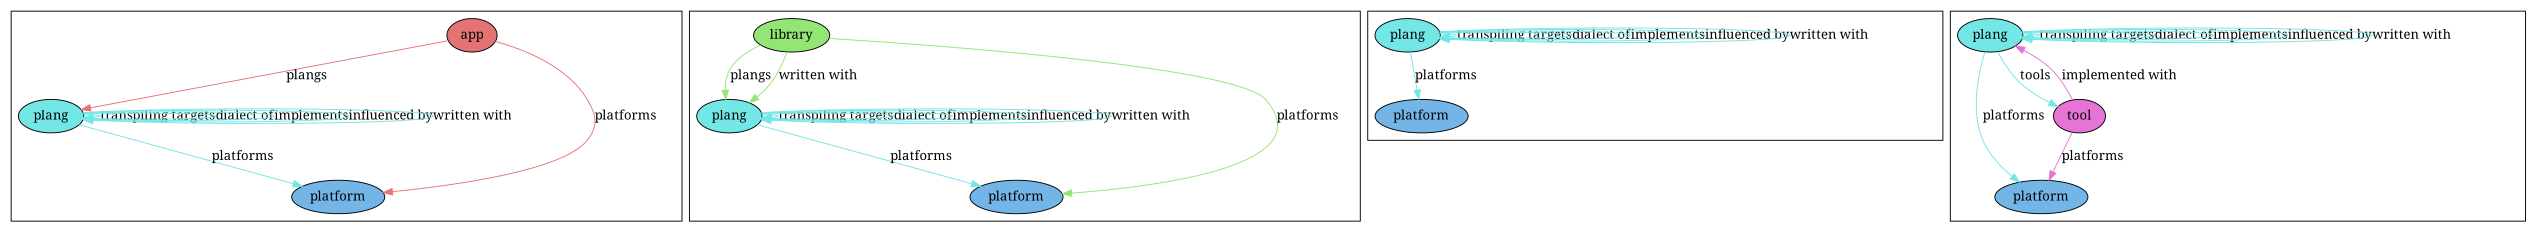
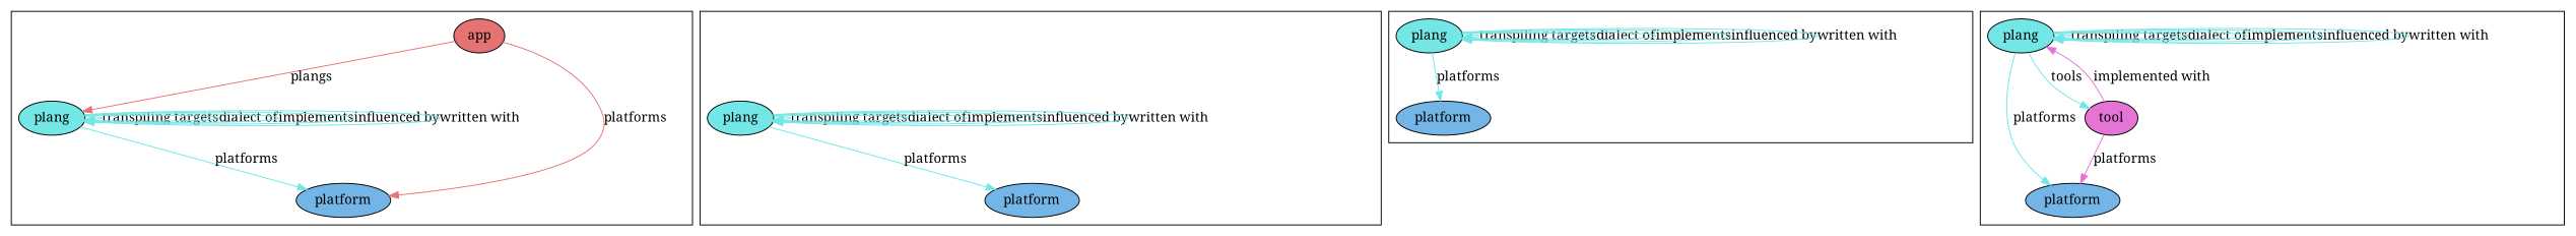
  digraph {
    fontname="Noto Serif"
    node [fillcolor="0.5 0.5 0.9" fontcolor=black fontname="Noto Serif" style=filled]
    edge [color="0.5 0.5 0.9" fontname="Noto Serif"]
    n1 [fillcolor="0 0.5 0.9" label=app]
    n2 [label=plang]
    n3 [fillcolor="0.571 0.5 0.9" label=platform]
-   n4 [fillcolor="0.286 0.5 0.9" label=library]
    n5 [label=plang]
    n6 [fillcolor="0.571 0.5 0.9" label=platform]
    n7 [label=plang]
    n8 [fillcolor="0.571 0.5 0.9" label=platform]
    n9 [label=plang]
    n10 [fillcolor="0.571 0.5 0.9" label=platform]
    n11 [fillcolor="0.857 0.5 0.9" label=tool]
    subgraph cluster_1 {
      n1
      n2
      n3
    }
    subgraph cluster_2 {
-     n4
      n5
      n6
    }
    subgraph cluster_3 {
      n7
      n8
    }
    subgraph cluster_4 {
      n9
      n10
      n11
    }
    n1 -> n2 [color="0 0.5 0.9" label=plangs]
    n1 -> n3 [color="0 0.5 0.9" label=platforms]
    n2 -> n2 [label="transpiling targets"]
    n2 -> n2 [label="dialect of"]
    n2 -> n2 [label=implements]
    n2 -> n2 [label="influenced by"]
    n2 -> n2 [label="written with"]
    n2 -> n3 [label=platforms]
-   n4 -> n5 [color="0.286 0.5 0.9" label=plangs]
-   n4 -> n5 [color="0.286 0.5 0.9" label="written with"]
-   n4 -> n6 [color="0.286 0.5 0.9" label=platforms]
    n5 -> n5 [label="transpiling targets"]
    n5 -> n5 [label="dialect of"]
    n5 -> n5 [label=implements]
    n5 -> n5 [label="influenced by"]
    n5 -> n5 [label="written with"]
    n5 -> n6 [label=platforms]
    n7 -> n7 [label="transpiling targets"]
    n7 -> n7 [label="dialect of"]
    n7 -> n7 [label=implements]
    n7 -> n7 [label="influenced by"]
    n7 -> n7 [label="written with"]
    n7 -> n8 [label=platforms]
    n9 -> n9 [label="transpiling targets"]
    n9 -> n9 [label="dialect of"]
    n9 -> n9 [label=implements]
    n9 -> n9 [label="influenced by"]
    n9 -> n9 [label="written with"]
    n9 -> n10 [label=platforms]
    n9 -> n11 [label=tools]
    n11 -> n9 [color="0.857 0.5 0.9" label="implemented with"]
    n11 -> n10 [color="0.857 0.5 0.9" label=platforms]
  }
